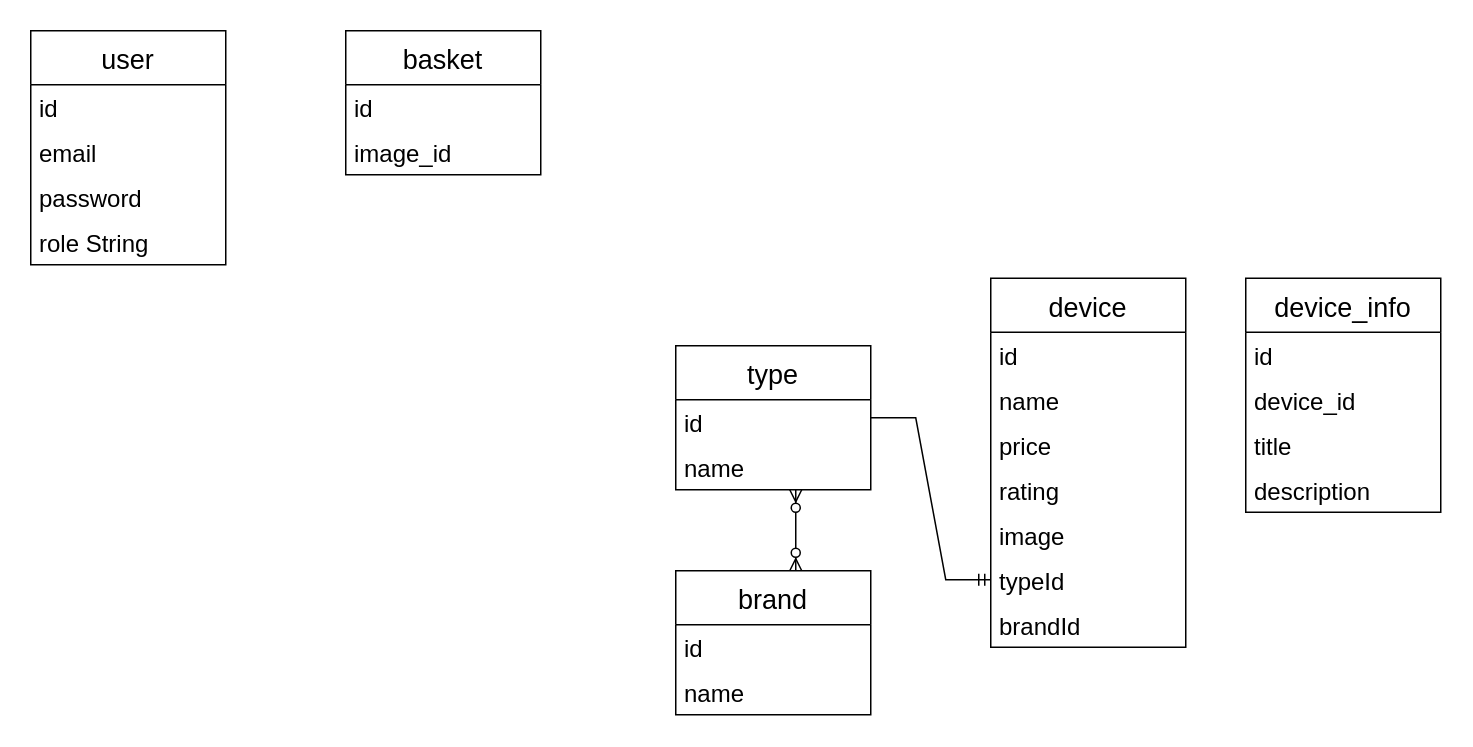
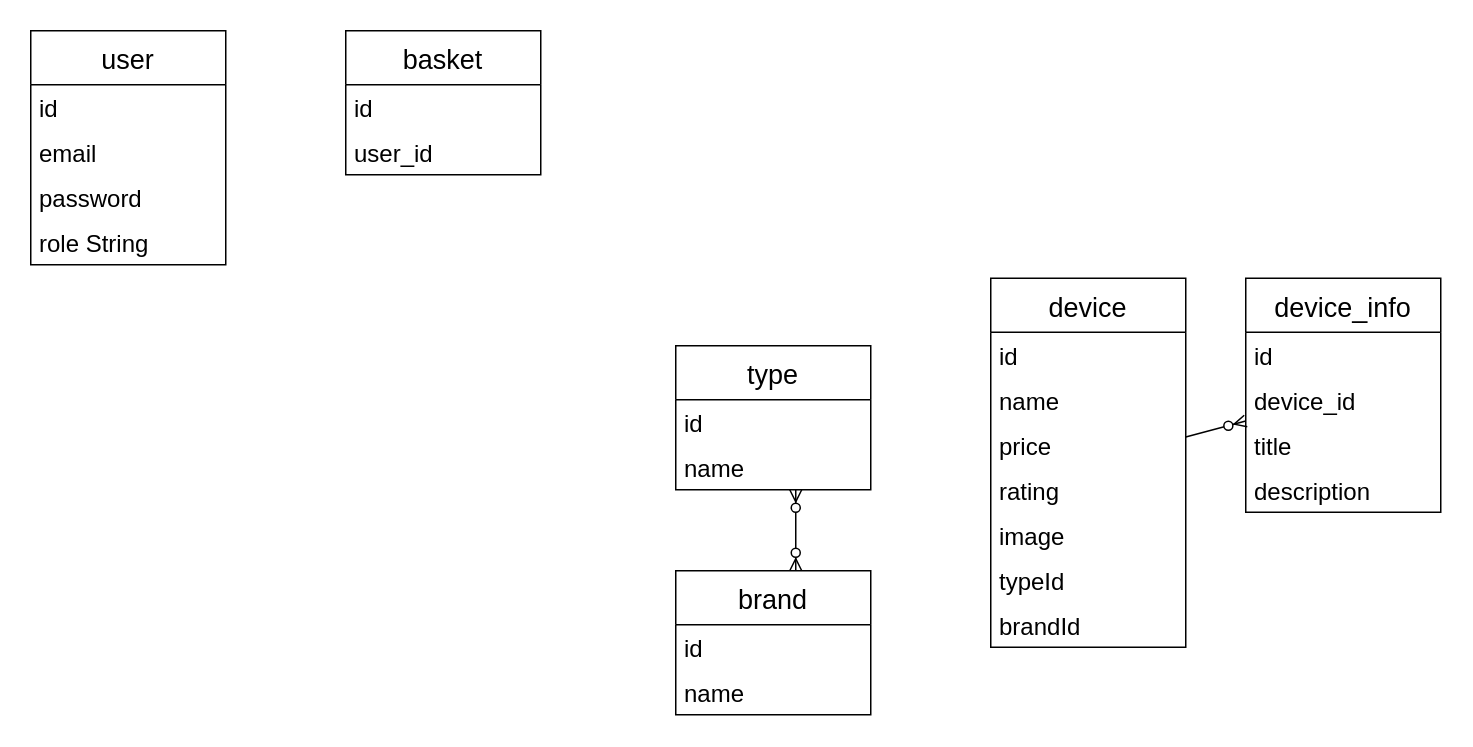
  <mxCell id="0" />
  <mxCell id="1" parent="0" />
  <mxCell id="2" value="user" style="swimlane;fontStyle=0;childLayout=stackLayout;horizontal=1;startSize=36;horizontalStack=0;resizeParent=1;resizeParentMax=0;resizeLast=0;collapsible=1;marginBottom=0;align=center;fontSize=18;" vertex="1" parent="1"><mxGeometry x="20" y="20" width="130" height="156" as="geometry" /></mxCell>
  <mxCell id="3" value="id" style="text;strokeColor=none;fillColor=none;spacingLeft=4;spacingRight=4;overflow=hidden;rotatable=0;points=[[0,0.5],[1,0.5]];portConstraint=eastwest;fontSize=16;whiteSpace=wrap;html=1;shadow=1;" vertex="1" parent="2"><mxGeometry y="36" width="130" height="30" as="geometry" /></mxCell>
  <mxCell id="4" value="email" style="text;strokeColor=none;fillColor=none;spacingLeft=4;spacingRight=4;overflow=hidden;rotatable=0;points=[[0,0.5],[1,0.5]];portConstraint=eastwest;fontSize=16;whiteSpace=wrap;html=1;" vertex="1" parent="2"><mxGeometry y="66" width="130" height="30" as="geometry" /></mxCell>
  <mxCell id="5" value="password" style="text;strokeColor=none;fillColor=none;spacingLeft=4;spacingRight=4;overflow=hidden;rotatable=0;points=[[0,0.5],[1,0.5]];portConstraint=eastwest;fontSize=16;whiteSpace=wrap;html=1;" vertex="1" parent="2"><mxGeometry y="96" width="130" height="30" as="geometry" /></mxCell>
  <mxCell id="6" value="role String" style="text;strokeColor=none;fillColor=none;spacingLeft=4;spacingRight=4;overflow=hidden;rotatable=0;points=[[0,0.5],[1,0.5]];portConstraint=eastwest;fontSize=16;whiteSpace=wrap;html=1;" vertex="1" parent="2"><mxGeometry y="126" width="130" height="30" as="geometry" /></mxCell>
  <mxCell id="7" value="basket" style="swimlane;fontStyle=0;childLayout=stackLayout;horizontal=1;startSize=36;horizontalStack=0;resizeParent=1;resizeParentMax=0;resizeLast=0;collapsible=1;marginBottom=0;align=center;fontSize=18;" vertex="1" parent="1"><mxGeometry x="230" y="20" width="130" height="96" as="geometry" /></mxCell>
  <mxCell id="8" value="id" style="text;strokeColor=none;fillColor=none;spacingLeft=4;spacingRight=4;overflow=hidden;rotatable=0;points=[[0,0.5],[1,0.5]];portConstraint=eastwest;fontSize=16;whiteSpace=wrap;html=1;" vertex="1" parent="7"><mxGeometry y="36" width="130" height="30" as="geometry" /></mxCell>
- <mxCell id="9" value="image_id" style="text;strokeColor=none;fillColor=none;spacingLeft=4;spacingRight=4;overflow=hidden;rotatable=0;points=[[0,0.5],[1,0.5]];portConstraint=eastwest;fontSize=16;whiteSpace=wrap;html=1;" vertex="1" parent="7"><mxGeometry y="66" width="130" height="30" as="geometry" /></mxCell>
+ <mxCell id="9" value="user_id" style="text;strokeColor=none;fillColor=none;spacingLeft=4;spacingRight=4;overflow=hidden;rotatable=0;points=[[0,0.5],[1,0.5]];portConstraint=eastwest;fontSize=16;whiteSpace=wrap;html=1;" vertex="1" parent="7"><mxGeometry y="66" width="130" height="30" as="geometry" /></mxCell>
  <mxCell id="10" value="device" style="swimlane;fontStyle=0;childLayout=stackLayout;horizontal=1;startSize=36;horizontalStack=0;resizeParent=1;resizeParentMax=0;resizeLast=0;collapsible=1;marginBottom=0;align=center;fontSize=18;" vertex="1" parent="1"><mxGeometry x="660" y="185" width="130" height="246" as="geometry" /></mxCell>
  <mxCell id="11" value="id" style="text;strokeColor=none;fillColor=none;spacingLeft=4;spacingRight=4;overflow=hidden;rotatable=0;points=[[0,0.5],[1,0.5]];portConstraint=eastwest;fontSize=16;whiteSpace=wrap;html=1;shadow=1;" vertex="1" parent="10"><mxGeometry y="36" width="130" height="30" as="geometry" /></mxCell>
  <mxCell id="12" value="name" style="text;strokeColor=none;fillColor=none;spacingLeft=4;spacingRight=4;overflow=hidden;rotatable=0;points=[[0,0.5],[1,0.5]];portConstraint=eastwest;fontSize=16;whiteSpace=wrap;html=1;" vertex="1" parent="10"><mxGeometry y="66" width="130" height="30" as="geometry" /></mxCell>
  <mxCell id="13" value="price" style="text;strokeColor=none;fillColor=none;spacingLeft=4;spacingRight=4;overflow=hidden;rotatable=0;points=[[0,0.5],[1,0.5]];portConstraint=eastwest;fontSize=16;whiteSpace=wrap;html=1;" vertex="1" parent="10"><mxGeometry y="96" width="130" height="30" as="geometry" /></mxCell>
  <mxCell id="14" value="rating" style="text;strokeColor=none;fillColor=none;spacingLeft=4;spacingRight=4;overflow=hidden;rotatable=0;points=[[0,0.5],[1,0.5]];portConstraint=eastwest;fontSize=16;whiteSpace=wrap;html=1;" vertex="1" parent="10"><mxGeometry y="126" width="130" height="30" as="geometry" /></mxCell>
  <mxCell id="15" value="image" style="text;strokeColor=none;fillColor=none;spacingLeft=4;spacingRight=4;overflow=hidden;rotatable=0;points=[[0,0.5],[1,0.5]];portConstraint=eastwest;fontSize=16;whiteSpace=wrap;html=1;" vertex="1" parent="10"><mxGeometry y="156" width="130" height="30" as="geometry" /></mxCell>
  <mxCell id="16" value="typeId" style="text;strokeColor=none;fillColor=none;spacingLeft=4;spacingRight=4;overflow=hidden;rotatable=0;points=[[0,0.5],[1,0.5]];portConstraint=eastwest;fontSize=16;whiteSpace=wrap;html=1;" vertex="1" parent="10"><mxGeometry y="186" width="130" height="30" as="geometry" /></mxCell>
  <mxCell id="17" value="brandId" style="text;strokeColor=none;fillColor=none;spacingLeft=4;spacingRight=4;overflow=hidden;rotatable=0;points=[[0,0.5],[1,0.5]];portConstraint=eastwest;fontSize=16;whiteSpace=wrap;html=1;" vertex="1" parent="10"><mxGeometry y="216" width="130" height="30" as="geometry" /></mxCell>
  <mxCell id="18" value="type" style="swimlane;fontStyle=0;childLayout=stackLayout;horizontal=1;startSize=36;horizontalStack=0;resizeParent=1;resizeParentMax=0;resizeLast=0;collapsible=1;marginBottom=0;align=center;fontSize=18;" vertex="1" parent="1"><mxGeometry x="450" y="230" width="130" height="96" as="geometry" /></mxCell>
  <mxCell id="19" value="id" style="text;strokeColor=none;fillColor=none;spacingLeft=4;spacingRight=4;overflow=hidden;rotatable=0;points=[[0,0.5],[1,0.5]];portConstraint=eastwest;fontSize=16;whiteSpace=wrap;html=1;shadow=1;" vertex="1" parent="18"><mxGeometry y="36" width="130" height="30" as="geometry" /></mxCell>
  <mxCell id="20" value="name" style="text;strokeColor=none;fillColor=none;spacingLeft=4;spacingRight=4;overflow=hidden;rotatable=0;points=[[0,0.5],[1,0.5]];portConstraint=eastwest;fontSize=16;whiteSpace=wrap;html=1;" vertex="1" parent="18"><mxGeometry y="66" width="130" height="30" as="geometry" /></mxCell>
  <mxCell id="21" value="brand" style="swimlane;fontStyle=0;childLayout=stackLayout;horizontal=1;startSize=36;horizontalStack=0;resizeParent=1;resizeParentMax=0;resizeLast=0;collapsible=1;marginBottom=0;align=center;fontSize=18;" vertex="1" parent="1"><mxGeometry x="450" y="380" width="130" height="96" as="geometry" /></mxCell>
  <mxCell id="22" value="id" style="text;strokeColor=none;fillColor=none;spacingLeft=4;spacingRight=4;overflow=hidden;rotatable=0;points=[[0,0.5],[1,0.5]];portConstraint=eastwest;fontSize=16;whiteSpace=wrap;html=1;shadow=1;" vertex="1" parent="21"><mxGeometry y="36" width="130" height="30" as="geometry" /></mxCell>
  <mxCell id="23" value="name" style="text;strokeColor=none;fillColor=none;spacingLeft=4;spacingRight=4;overflow=hidden;rotatable=0;points=[[0,0.5],[1,0.5]];portConstraint=eastwest;fontSize=16;whiteSpace=wrap;html=1;" vertex="1" parent="21"><mxGeometry y="66" width="130" height="30" as="geometry" /></mxCell>
- <mxCell id="24" value="" style="edgeStyle=entityRelationEdgeStyle;fontSize=12;html=1;endArrow=ERmandOne;rounded=0;" edge="1" parent="1" source="18" target="16"><mxGeometry width="100" height="100" relative="1" as="geometry"><mxPoint x="470" y="350" as="sourcePoint" /><mxPoint x="570" y="250" as="targetPoint" /></mxGeometry></mxCell>
  <mxCell id="25" value="" style="fontSize=12;html=1;endArrow=ERzeroToMany;endFill=1;startArrow=ERzeroToMany;rounded=0;" edge="1" parent="1"><mxGeometry width="100" height="100" relative="1" as="geometry"><mxPoint x="530" y="380" as="sourcePoint" /><mxPoint x="530" y="326" as="targetPoint" /></mxGeometry></mxCell>
  <mxCell id="26" value="device_info" style="swimlane;fontStyle=0;childLayout=stackLayout;horizontal=1;startSize=36;horizontalStack=0;resizeParent=1;resizeParentMax=0;resizeLast=0;collapsible=1;marginBottom=0;align=center;fontSize=18;" vertex="1" parent="1"><mxGeometry x="830" y="185" width="130" height="156" as="geometry" /></mxCell>
  <mxCell id="27" value="id" style="text;strokeColor=none;fillColor=none;spacingLeft=4;spacingRight=4;overflow=hidden;rotatable=0;points=[[0,0.5],[1,0.5]];portConstraint=eastwest;fontSize=16;whiteSpace=wrap;html=1;shadow=1;" vertex="1" parent="26"><mxGeometry y="36" width="130" height="30" as="geometry" /></mxCell>
  <mxCell id="28" value="device_id" style="text;strokeColor=none;fillColor=none;spacingLeft=4;spacingRight=4;overflow=hidden;rotatable=0;points=[[0,0.5],[1,0.5]];portConstraint=eastwest;fontSize=16;whiteSpace=wrap;html=1;" vertex="1" parent="26"><mxGeometry y="66" width="130" height="30" as="geometry" /></mxCell>
  <mxCell id="29" value="title" style="text;strokeColor=none;fillColor=none;spacingLeft=4;spacingRight=4;overflow=hidden;rotatable=0;points=[[0,0.5],[1,0.5]];portConstraint=eastwest;fontSize=16;whiteSpace=wrap;html=1;" vertex="1" parent="26"><mxGeometry y="96" width="130" height="30" as="geometry" /></mxCell>
  <mxCell id="30" value="description" style="text;strokeColor=none;fillColor=none;spacingLeft=4;spacingRight=4;overflow=hidden;rotatable=0;points=[[0,0.5],[1,0.5]];portConstraint=eastwest;fontSize=16;whiteSpace=wrap;html=1;" vertex="1" parent="26"><mxGeometry y="126" width="130" height="30" as="geometry" /></mxCell>
+ <mxCell id="31" value="" style="fontSize=12;html=1;endArrow=ERzeroToMany;endFill=1;rounded=0;" edge="1" parent="1" source="10" target="26"><mxGeometry width="100" height="100" relative="1" as="geometry"><mxPoint x="720" y="341" as="sourcePoint" /><mxPoint x="820" y="241" as="targetPoint" /></mxGeometry></mxCell>
